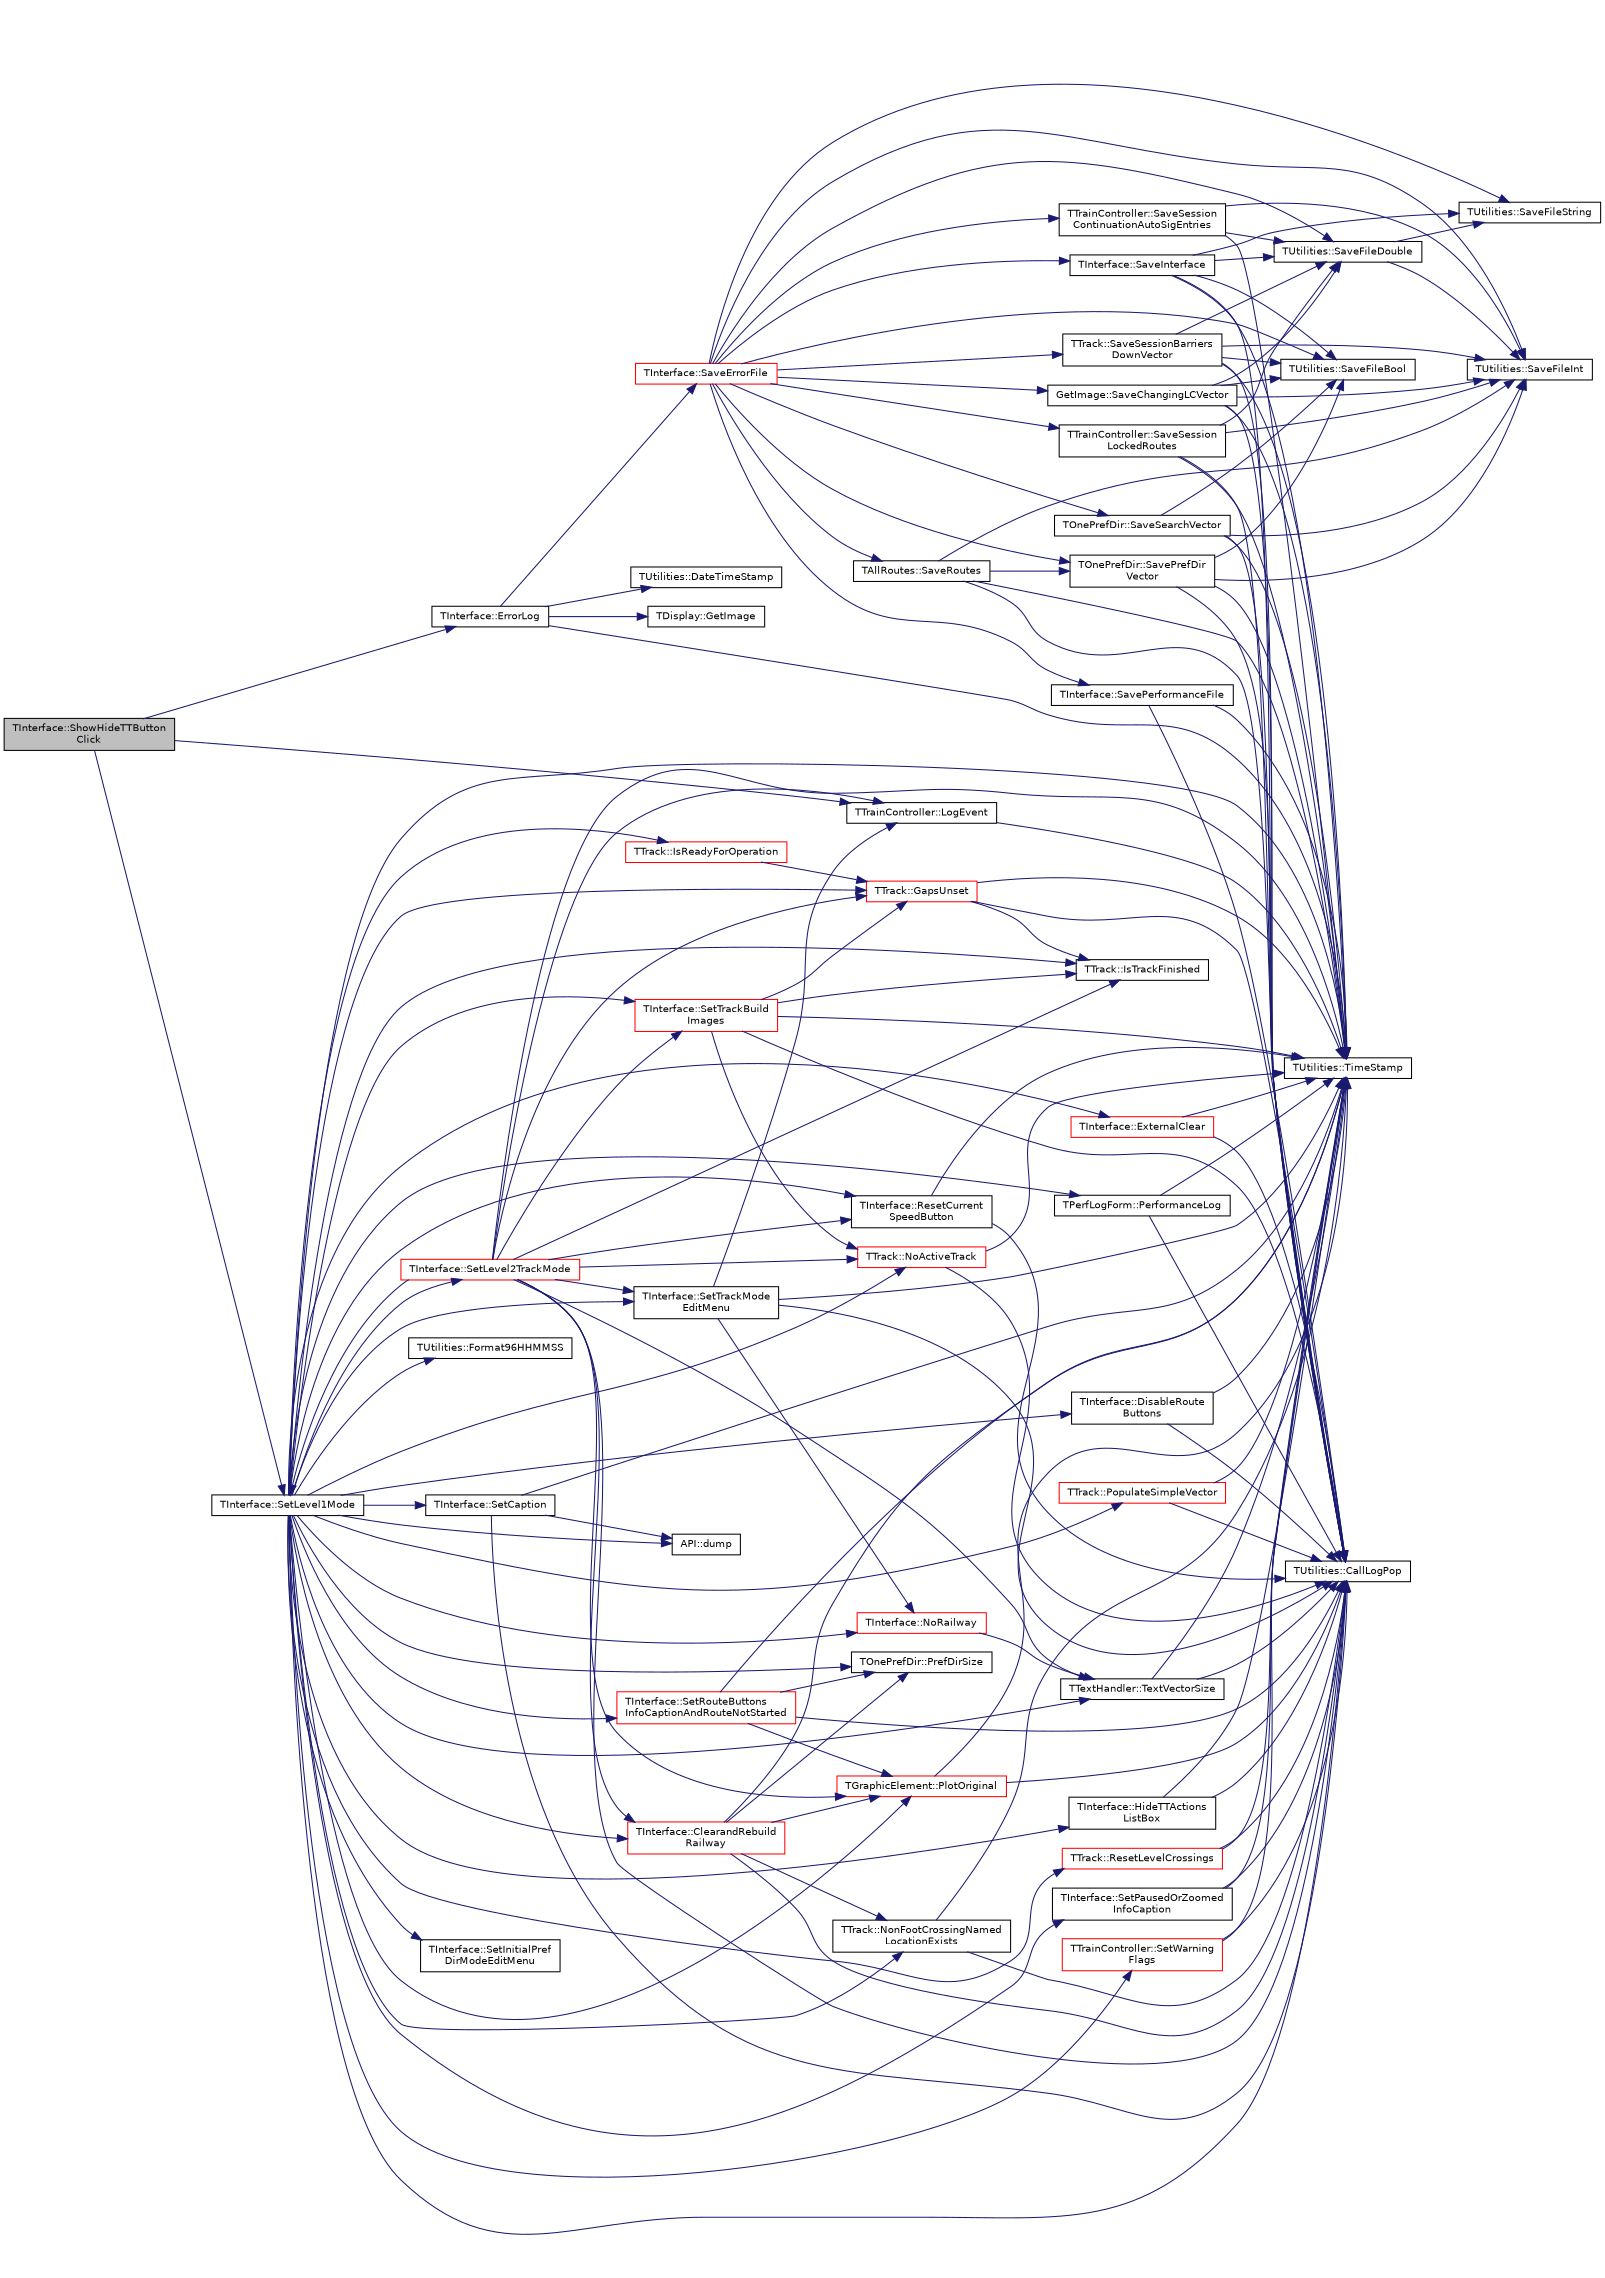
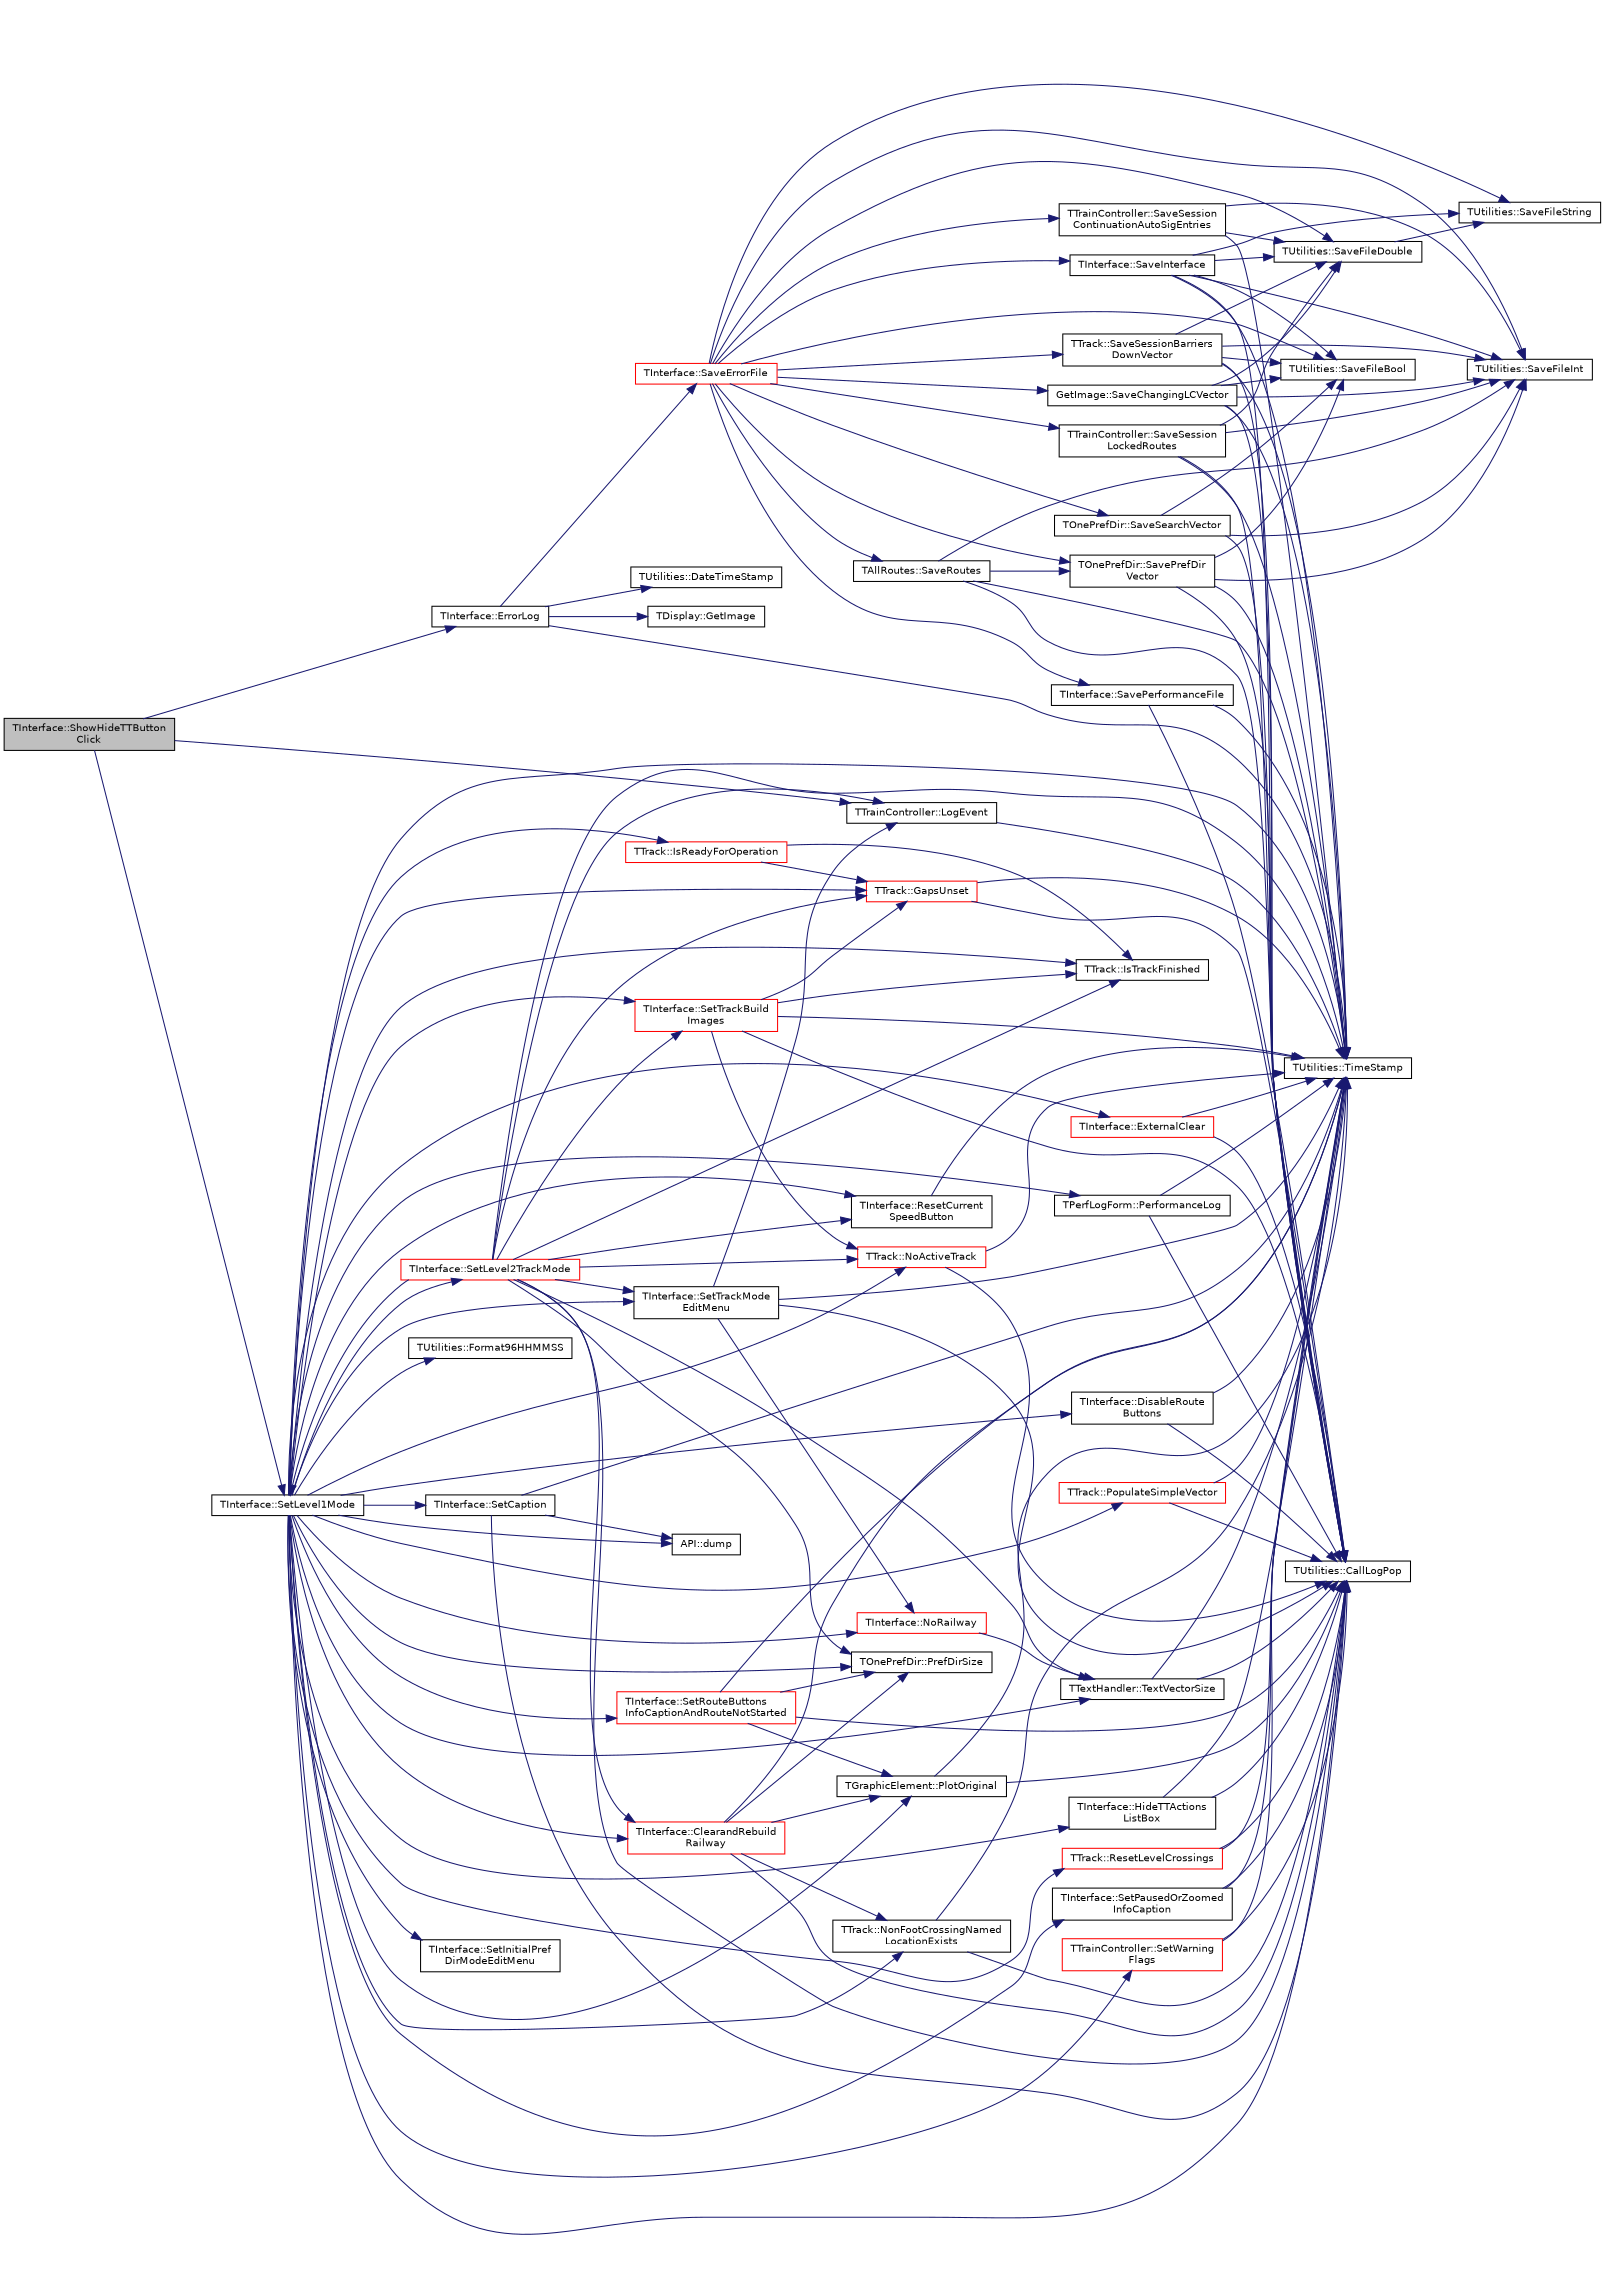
  digraph {
    rankdir=LR
    node [color=black fillcolor=white fontname=Helvetica fontsize=10 shape=record style=filled]
    edge [color=midnightblue fontname=Helvetica fontsize=10 labelfontname=Helvetica labelfontsize=10 style=solid]
    n1 [fillcolor=grey75 fontcolor=black height=0.2 label="TInterface::ShowHideTTButton\lClick" width=0.4]
    n2 [height=0.2 label="TInterface::ErrorLog" width=0.4]
    n3 [height=0.2 label="TTrainController::LogEvent" width=0.4]
    n4 [height=0.2 label="TInterface::SetLevel1Mode" width=0.4]
    n5 [height=0.2 label="TUtilities::DateTimeStamp" width=0.4]
    n6 [height=0.2 label="TDisplay::GetImage" width=0.4]
    n7 [color=red height=0.2 label="TInterface::SaveErrorFile" width=0.4]
    n8 [height=0.2 label="TUtilities::TimeStamp" width=0.4]
    n9 [height=0.2 label="TUtilities::CallLogPop" width=0.4]
    n10 [color=red height=0.2 label="TInterface::ClearandRebuild\lRailway" width=0.4]
    n11 [height=0.2 label="TTrack::NonFootCrossingNamed\lLocationExists" width=0.4]
-   n12 [color=red height=0.2 label="TGraphicElement::PlotOriginal" width=0.4]
+   n12 [height=0.2 label="TGraphicElement::PlotOriginal" width=0.4]
    n13 [height=0.2 label="TOnePrefDir::PrefDirSize" width=0.4]
    n14 [height=0.2 label="TInterface::DisableRoute\lButtons" width=0.4]
    n15 [height=0.2 label="API::dump" width=0.4]
    n16 [height=0.2 label="TUtilities::Format96HHMMSS" width=0.4]
    n17 [color=red height=0.2 label="TTrack::GapsUnset" width=0.4]
    n18 [height=0.2 label="TInterface::HideTTActions\lListBox" width=0.4]
    n19 [color=red height=0.2 label="TTrack::IsReadyForOperation" width=0.4]
    n20 [height=0.2 label="TTrack::IsTrackFinished" width=0.4]
    n21 [color=red height=0.2 label="TTrack::NoActiveTrack" width=0.4]
    n22 [color=red height=0.2 label="TInterface::NoRailway" width=0.4]
    n23 [height=0.2 label="TTextHandler::TextVectorSize" width=0.4]
    n24 [height=0.2 label="TPerfLogForm::PerformanceLog" width=0.4]
    n25 [color=red height=0.2 label="TTrack::PopulateSimpleVector" width=0.4]
    n26 [height=0.2 label="TInterface::ResetCurrent\lSpeedButton" width=0.4]
    n27 [color=red height=0.2 label="TTrack::ResetLevelCrossings" width=0.4]
    n28 [height=0.2 label="TInterface::SetCaption" width=0.4]
    n29 [height=0.2 label="TInterface::SetInitialPref\lDirModeEditMenu" width=0.4]
    n30 [color=red height=0.2 label="TInterface::SetLevel2TrackMode" width=0.4]
    n31 [color=red height=0.2 label="TInterface::SetTrackBuild\lImages" width=0.4]
    n32 [height=0.2 label="TInterface::SetTrackMode\lEditMenu" width=0.4]
    n33 [height=0.2 label="TInterface::SetPausedOrZoomed\lInfoCaption" width=0.4]
    n34 [color=red height=0.2 label="TInterface::SetRouteButtons\lInfoCaptionAndRouteNotStarted" width=0.4]
    n35 [color=red height=0.2 label="TTrainController::SetWarning\lFlags" width=0.4]
    n36 [color=red height=0.2 label="TInterface::ExternalClear" width=0.4]
    n37 [height=0.2 label="GetImage::SaveChangingLCVector" width=0.4]
    n38 [height=0.2 label="TUtilities::SaveFileBool" width=0.4]
    n39 [height=0.2 label="TUtilities::SaveFileDouble" width=0.4]
    n40 [height=0.2 label="TUtilities::SaveFileString" width=0.4]
    n41 [height=0.2 label="TUtilities::SaveFileInt" width=0.4]
    n42 [height=0.2 label="TInterface::SaveInterface" width=0.4]
    n43 [height=0.2 label="TInterface::SavePerformanceFile" width=0.4]
    n44 [height=0.2 label="TOnePrefDir::SavePrefDir\lVector" width=0.4]
    n45 [height=0.2 label="TAllRoutes::SaveRoutes" width=0.4]
    n46 [height=0.2 label="TOnePrefDir::SaveSearchVector" width=0.4]
    n47 [height=0.2 label="TTrack::SaveSessionBarriers\lDownVector" width=0.4]
    n48 [height=0.2 label="TTrainController::SaveSession\lContinuationAutoSigEntries" width=0.4]
    n49 [height=0.2 label="TTrainController::SaveSession\lLockedRoutes" width=0.4]
    n1 -> n2
    n1 -> n3
    n1 -> n4
    n2 -> n5
    n2 -> n6
    n2 -> n7
    n2 -> n8
    n3 -> n8
    n4 -> n8
    n4 -> n9
    n4 -> n10
    n4 -> n11
    n4 -> n12
    n4 -> n13
    n4 -> n14
    n4 -> n15
    n4 -> n16
    n4 -> n17
    n4 -> n18
    n4 -> n19
    n4 -> n20
    n4 -> n21
    n4 -> n22
    n4 -> n23
    n4 -> n24
    n4 -> n25
    n4 -> n26
    n4 -> n27
    n4 -> n28
    n4 -> n29
    n4 -> n30
    n4 -> n31
    n4 -> n32
    n4 -> n33
    n4 -> n34
    n4 -> n35
    n4 -> n36
    n7 -> n37
    n7 -> n38
    n7 -> n39
    n7 -> n40
    n7 -> n41
    n7 -> n42
    n7 -> n43
    n7 -> n44
    n7 -> n45
    n7 -> n46
    n7 -> n47
    n7 -> n48
    n7 -> n49
    n10 -> n8
    n10 -> n9
    n10 -> n11
    n10 -> n12
    n10 -> n13
    n11 -> n8
    n11 -> n9
    n12 -> n8
    n12 -> n9
    n14 -> n8
    n14 -> n9
    n17 -> n8
    n17 -> n9
    n18 -> n8
    n18 -> n9
    n19 -> n17
-   n17 -> n20
+   n19 -> n20
    n21 -> n8
    n21 -> n9
    n22 -> n23
    n23 -> n8
    n23 -> n9
    n24 -> n8
    n24 -> n9
    n25 -> n8
    n25 -> n9
    n26 -> n8
-   n26 -> n9
    n27 -> n8
    n27 -> n9
    n28 -> n8
    n28 -> n9
    n28 -> n15
    n30 -> n3
    n30 -> n4
    n30 -> n8
    n30 -> n9
    n30 -> n10
-   n30 -> n12
+   n30 -> n13
    n30 -> n17
    n30 -> n20
    n30 -> n21
    n30 -> n23
    n30 -> n26
    n30 -> n31
    n30 -> n32
    n31 -> n8
    n31 -> n9
    n31 -> n17
    n31 -> n20
    n31 -> n21
    n32 -> n3
    n32 -> n8
    n32 -> n9
    n32 -> n22
    n33 -> n8
    n33 -> n9
    n34 -> n8
    n34 -> n9
    n34 -> n12
    n34 -> n13
    n35 -> n8
    n35 -> n9
    n36 -> n8
    n36 -> n9
    n37 -> n8
    n37 -> n9
    n37 -> n38
    n37 -> n39
    n37 -> n41
    n39 -> n40
    n42 -> n8
    n42 -> n9
    n42 -> n38
    n42 -> n39
    n42 -> n40
-   n39 -> n41
+   n42 -> n41
    n43 -> n8
    n43 -> n9
    n44 -> n8
    n44 -> n9
    n44 -> n38
    n44 -> n41
    n45 -> n8
    n45 -> n9
    n45 -> n41
    n45 -> n44
-   n46 -> n8
    n46 -> n9
    n46 -> n38
    n46 -> n41
    n47 -> n8
    n47 -> n9
    n47 -> n38
    n47 -> n39
    n47 -> n41
    n48 -> n8
    n48 -> n39
    n48 -> n41
    n49 -> n8
    n49 -> n9
    n49 -> n39
    n49 -> n41
  }
